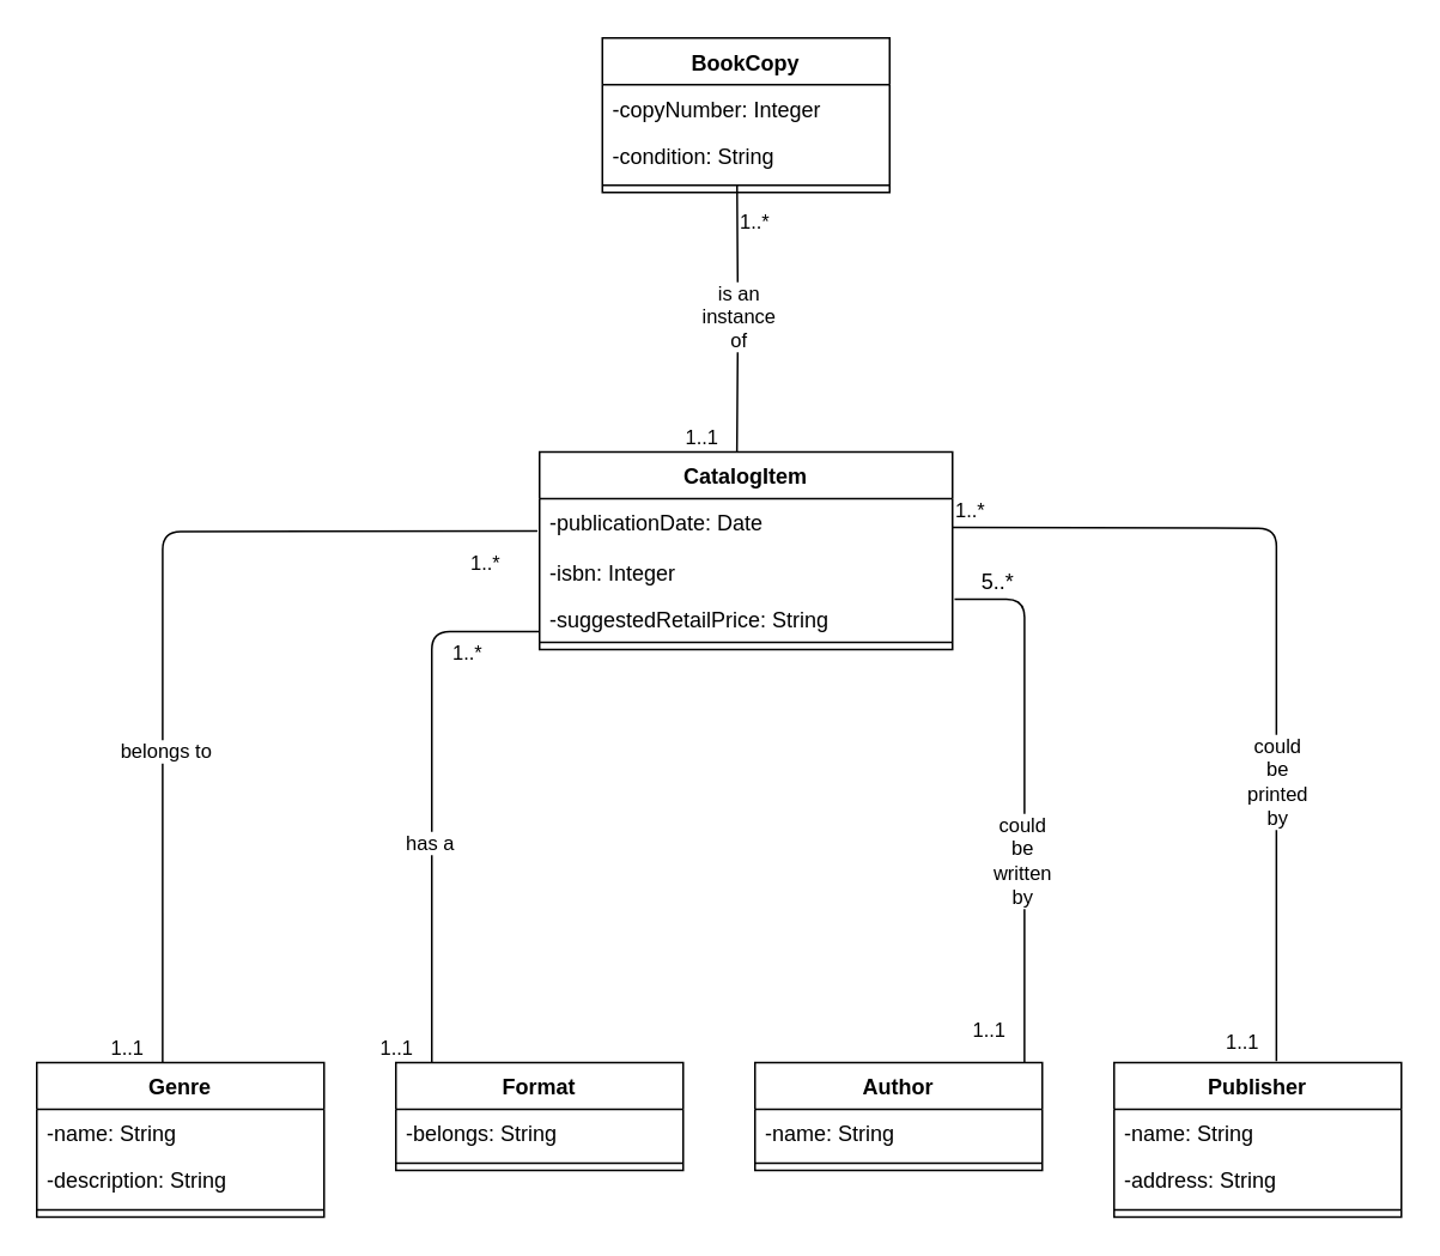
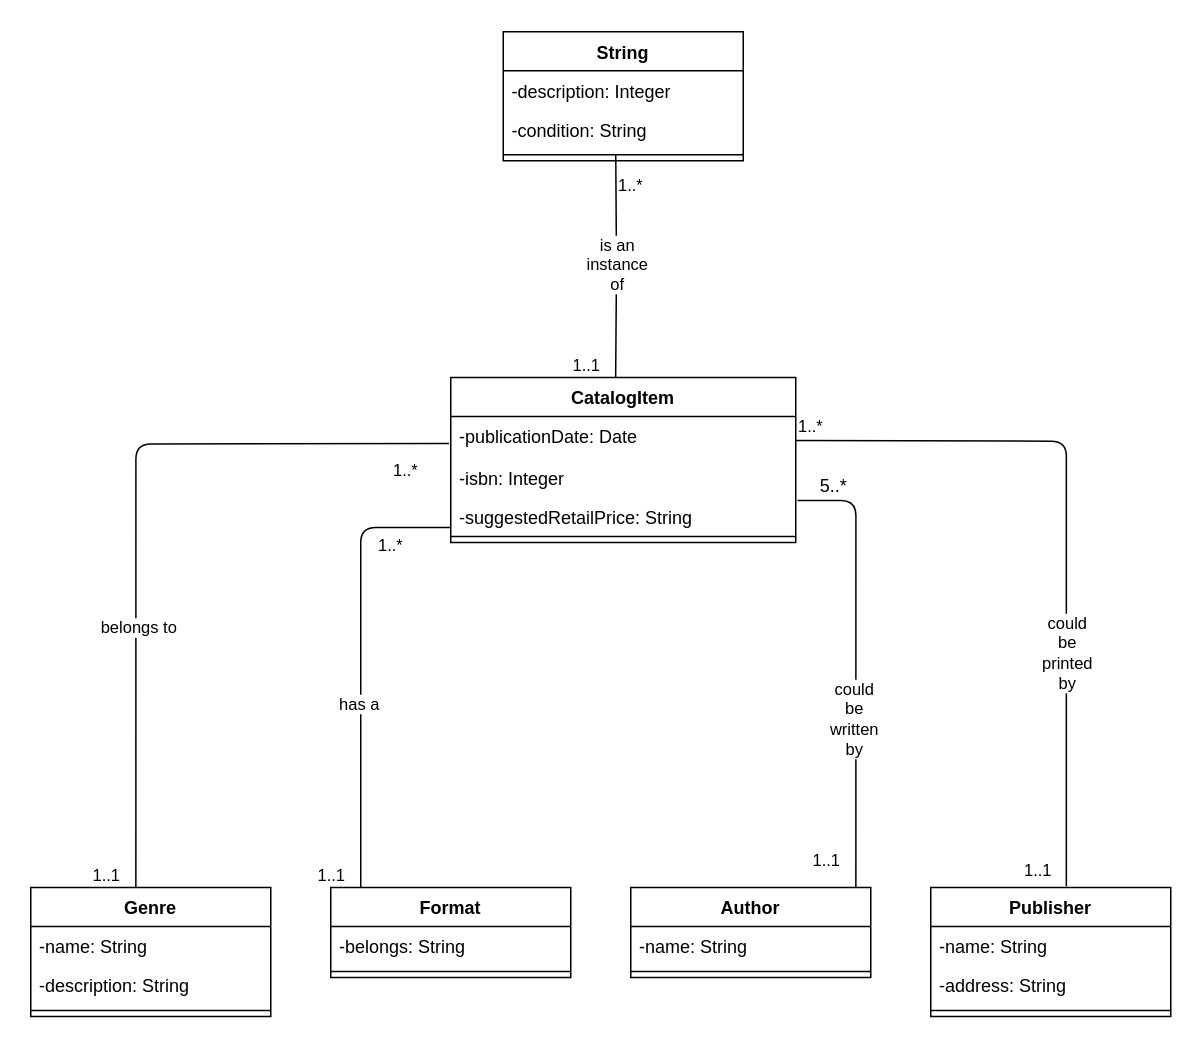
  <mxCell id="0" />
  <mxCell id="1" parent="0" />
  <mxCell id="2" value="CatalogItem" style="swimlane;fontStyle=1;align=center;verticalAlign=top;childLayout=stackLayout;horizontal=1;startSize=26;horizontalStack=0;resizeParent=1;resizeParentMax=0;resizeLast=0;collapsible=1;marginBottom=0;whiteSpace=wrap;html=1;" parent="1" vertex="1"><mxGeometry x="300" y="251" width="230" height="110" as="geometry" /></mxCell>
  <mxCell id="3" value="-publicationDate: Date" style="text;strokeColor=none;fillColor=none;align=left;verticalAlign=top;spacingLeft=4;spacingRight=4;overflow=hidden;rotatable=0;points=[[0,0.5],[1,0.5]];portConstraint=eastwest;whiteSpace=wrap;html=1;" vertex="1" parent="2"><mxGeometry y="26" width="230" height="28" as="geometry" /></mxCell>
  <mxCell id="4" value="-isbn: Integer" style="text;strokeColor=none;fillColor=none;align=left;verticalAlign=top;spacingLeft=4;spacingRight=4;overflow=hidden;rotatable=0;points=[[0,0.5],[1,0.5]];portConstraint=eastwest;whiteSpace=wrap;html=1;" vertex="1" parent="2"><mxGeometry y="54" width="230" height="26" as="geometry" /></mxCell>
  <mxCell id="5" value="" style="endArrow=none;html=1;edgeStyle=orthogonalEdgeStyle;rounded=1;curved=0;entryX=0.125;entryY=0;entryDx=0;entryDy=0;entryPerimeter=0;" edge="1" parent="2" target="41"><mxGeometry relative="1" as="geometry"><mxPoint y="100" as="sourcePoint" /><mxPoint x="-60" y="320" as="targetPoint" /><Array as="points"><mxPoint x="-60" y="100" /></Array></mxGeometry></mxCell>
  <mxCell id="6" value="1..*" style="edgeLabel;resizable=0;html=1;align=left;verticalAlign=bottom;" connectable="0" vertex="1" parent="5"><mxGeometry x="-1" relative="1" as="geometry"><mxPoint x="-50" y="20" as="offset" /></mxGeometry></mxCell>
  <mxCell id="7" value="1..1" style="edgeLabel;resizable=0;html=1;align=right;verticalAlign=bottom;" connectable="0" vertex="1" parent="5"><mxGeometry x="1" relative="1" as="geometry"><mxPoint x="-10" as="offset" /></mxGeometry></mxCell>
  <mxCell id="8" value="has a" style="edgeLabel;html=1;align=center;verticalAlign=middle;resizable=0;points=[];" vertex="1" connectable="0" parent="5"><mxGeometry x="0.177" y="-2" relative="1" as="geometry"><mxPoint as="offset" /></mxGeometry></mxCell>
  <mxCell id="9" value="-suggestedRetailPrice: String" style="text;strokeColor=none;fillColor=none;align=left;verticalAlign=top;spacingLeft=4;spacingRight=4;overflow=hidden;rotatable=0;points=[[0,0.5],[1,0.5]];portConstraint=eastwest;whiteSpace=wrap;html=1;" vertex="1" parent="2"><mxGeometry y="80" width="230" height="22" as="geometry" /></mxCell>
  <mxCell id="10" value="" style="line;strokeWidth=1;fillColor=none;align=left;verticalAlign=middle;spacingTop=-1;spacingLeft=3;spacingRight=3;rotatable=0;labelPosition=right;points=[];portConstraint=eastwest;strokeColor=inherit;" parent="2" vertex="1"><mxGeometry y="102" width="230" height="8" as="geometry" /></mxCell>
  <mxCell id="11" value="Publisher" style="swimlane;fontStyle=1;align=center;verticalAlign=top;childLayout=stackLayout;horizontal=1;startSize=26;horizontalStack=0;resizeParent=1;resizeParentMax=0;resizeLast=0;collapsible=1;marginBottom=0;whiteSpace=wrap;html=1;" vertex="1" parent="1"><mxGeometry x="620" y="591" width="160" height="86" as="geometry" /></mxCell>
  <mxCell id="12" value="-name: String" style="text;strokeColor=none;fillColor=none;align=left;verticalAlign=top;spacingLeft=4;spacingRight=4;overflow=hidden;rotatable=0;points=[[0,0.5],[1,0.5]];portConstraint=eastwest;whiteSpace=wrap;html=1;" vertex="1" parent="11"><mxGeometry y="26" width="160" height="26" as="geometry" /></mxCell>
  <mxCell id="13" value="-address: String" style="text;strokeColor=none;fillColor=none;align=left;verticalAlign=top;spacingLeft=4;spacingRight=4;overflow=hidden;rotatable=0;points=[[0,0.5],[1,0.5]];portConstraint=eastwest;whiteSpace=wrap;html=1;" vertex="1" parent="11"><mxGeometry y="52" width="160" height="26" as="geometry" /></mxCell>
  <mxCell id="14" value="" style="line;strokeWidth=1;fillColor=none;align=left;verticalAlign=middle;spacingTop=-1;spacingLeft=3;spacingRight=3;rotatable=0;labelPosition=right;points=[];portConstraint=eastwest;strokeColor=inherit;" vertex="1" parent="11"><mxGeometry y="78" width="160" height="8" as="geometry" /></mxCell>
  <mxCell id="15" value="" style="endArrow=none;html=1;edgeStyle=orthogonalEdgeStyle;rounded=1;curved=0;entryX=0.565;entryY=-0.01;entryDx=0;entryDy=0;entryPerimeter=0;" edge="1" parent="1" target="11"><mxGeometry relative="1" as="geometry"><mxPoint x="530" y="293" as="sourcePoint" /><mxPoint x="709" y="581" as="targetPoint" /></mxGeometry></mxCell>
  <mxCell id="16" value="1..*" style="edgeLabel;resizable=0;html=1;align=left;verticalAlign=bottom;" connectable="0" vertex="1" parent="15"><mxGeometry x="-1" relative="1" as="geometry"><mxPoint y="-1" as="offset" /></mxGeometry></mxCell>
  <mxCell id="17" value="1..1" style="edgeLabel;resizable=0;html=1;align=right;verticalAlign=bottom;" connectable="0" vertex="1" parent="15"><mxGeometry x="1" relative="1" as="geometry"><mxPoint x="-9" y="-2" as="offset" /></mxGeometry></mxCell>
  <mxCell id="18" value="could&lt;br&gt;be&lt;br&gt;printed&lt;br&gt;by" style="edgeLabel;html=1;align=center;verticalAlign=middle;resizable=0;points=[];" vertex="1" connectable="0" parent="15"><mxGeometry x="0.002" relative="1" as="geometry"><mxPoint y="82" as="offset" /></mxGeometry></mxCell>
  <mxCell id="19" value="Genre" style="swimlane;fontStyle=1;align=center;verticalAlign=top;childLayout=stackLayout;horizontal=1;startSize=26;horizontalStack=0;resizeParent=1;resizeParentMax=0;resizeLast=0;collapsible=1;marginBottom=0;whiteSpace=wrap;html=1;" vertex="1" parent="1"><mxGeometry x="20" y="591" width="160" height="86" as="geometry" /></mxCell>
  <mxCell id="20" value="-name: String" style="text;strokeColor=none;fillColor=none;align=left;verticalAlign=top;spacingLeft=4;spacingRight=4;overflow=hidden;rotatable=0;points=[[0,0.5],[1,0.5]];portConstraint=eastwest;whiteSpace=wrap;html=1;" vertex="1" parent="19"><mxGeometry y="26" width="160" height="26" as="geometry" /></mxCell>
  <mxCell id="21" value="-description: String" style="text;strokeColor=none;fillColor=none;align=left;verticalAlign=top;spacingLeft=4;spacingRight=4;overflow=hidden;rotatable=0;points=[[0,0.5],[1,0.5]];portConstraint=eastwest;whiteSpace=wrap;html=1;" vertex="1" parent="19"><mxGeometry y="52" width="160" height="26" as="geometry" /></mxCell>
  <mxCell id="22" value="" style="line;strokeWidth=1;fillColor=none;align=left;verticalAlign=middle;spacingTop=-1;spacingLeft=3;spacingRight=3;rotatable=0;labelPosition=right;points=[];portConstraint=eastwest;strokeColor=inherit;" vertex="1" parent="19"><mxGeometry y="78" width="160" height="8" as="geometry" /></mxCell>
  <mxCell id="23" value="" style="endArrow=none;html=1;edgeStyle=orthogonalEdgeStyle;rounded=1;exitX=-0.006;exitY=0.69;exitDx=0;exitDy=0;exitPerimeter=0;entryX=0.438;entryY=0;entryDx=0;entryDy=0;entryPerimeter=0;curved=0;" edge="1" parent="1" target="19"><mxGeometry relative="1" as="geometry"><mxPoint x="298.8" y="294.94" as="sourcePoint" /><mxPoint x="120" y="293.66" as="targetPoint" /></mxGeometry></mxCell>
  <mxCell id="24" value="1..*" style="edgeLabel;resizable=0;html=1;align=left;verticalAlign=bottom;" connectable="0" vertex="1" parent="23"><mxGeometry x="-1" relative="1" as="geometry"><mxPoint x="-39" y="26" as="offset" /></mxGeometry></mxCell>
  <mxCell id="25" value="1..1" style="edgeLabel;resizable=0;html=1;align=right;verticalAlign=bottom;" connectable="0" vertex="1" parent="23"><mxGeometry x="1" relative="1" as="geometry"><mxPoint x="-10" as="offset" /></mxGeometry></mxCell>
  <mxCell id="26" value="belongs to" style="edgeLabel;html=1;align=center;verticalAlign=middle;resizable=0;points=[];" vertex="1" connectable="0" parent="23"><mxGeometry x="0.068" y="1" relative="1" as="geometry"><mxPoint y="62" as="offset" /></mxGeometry></mxCell>
- <mxCell id="27" value="BookCopy" style="swimlane;fontStyle=1;align=center;verticalAlign=top;childLayout=stackLayout;horizontal=1;startSize=26;horizontalStack=0;resizeParent=1;resizeParentMax=0;resizeLast=0;collapsible=1;marginBottom=0;whiteSpace=wrap;html=1;" vertex="1" parent="1"><mxGeometry x="335" y="20.53" width="160" height="86" as="geometry" /></mxCell>
- <mxCell id="28" value="-copyNumber: Integer" style="text;strokeColor=none;fillColor=none;align=left;verticalAlign=top;spacingLeft=4;spacingRight=4;overflow=hidden;rotatable=0;points=[[0,0.5],[1,0.5]];portConstraint=eastwest;whiteSpace=wrap;html=1;" vertex="1" parent="27"><mxGeometry y="26" width="160" height="26" as="geometry" /></mxCell>
+ <mxCell id="27" value="String" style="swimlane;fontStyle=1;align=center;verticalAlign=top;childLayout=stackLayout;horizontal=1;startSize=26;horizontalStack=0;resizeParent=1;resizeParentMax=0;resizeLast=0;collapsible=1;marginBottom=0;whiteSpace=wrap;html=1;" vertex="1" parent="1"><mxGeometry x="335" y="20.53" width="160" height="86" as="geometry" /></mxCell>
+ <mxCell id="28" value="-description: Integer" style="text;strokeColor=none;fillColor=none;align=left;verticalAlign=top;spacingLeft=4;spacingRight=4;overflow=hidden;rotatable=0;points=[[0,0.5],[1,0.5]];portConstraint=eastwest;whiteSpace=wrap;html=1;" vertex="1" parent="27"><mxGeometry y="26" width="160" height="26" as="geometry" /></mxCell>
  <mxCell id="29" value="-condition: String" style="text;strokeColor=none;fillColor=none;align=left;verticalAlign=top;spacingLeft=4;spacingRight=4;overflow=hidden;rotatable=0;points=[[0,0.5],[1,0.5]];portConstraint=eastwest;whiteSpace=wrap;html=1;" vertex="1" parent="27"><mxGeometry y="52" width="160" height="26" as="geometry" /></mxCell>
  <mxCell id="30" value="" style="line;strokeWidth=1;fillColor=none;align=left;verticalAlign=middle;spacingTop=-1;spacingLeft=3;spacingRight=3;rotatable=0;labelPosition=right;points=[];portConstraint=eastwest;strokeColor=inherit;" vertex="1" parent="27"><mxGeometry y="78" width="160" height="8" as="geometry" /></mxCell>
  <mxCell id="31" value="" style="endArrow=none;html=1;edgeStyle=orthogonalEdgeStyle;rounded=0;entryX=0.478;entryY=0;entryDx=0;entryDy=0;entryPerimeter=0;" edge="1" parent="27" target="2"><mxGeometry relative="1" as="geometry"><mxPoint x="75" y="81.71" as="sourcePoint" /><mxPoint x="235" y="81.71" as="targetPoint" /></mxGeometry></mxCell>
  <mxCell id="32" value="1..*" style="edgeLabel;resizable=0;html=1;align=left;verticalAlign=bottom;" connectable="0" vertex="1" parent="31"><mxGeometry x="-1" relative="1" as="geometry"><mxPoint y="29" as="offset" /></mxGeometry></mxCell>
  <mxCell id="33" value="1..1" style="edgeLabel;resizable=0;html=1;align=right;verticalAlign=bottom;" connectable="0" vertex="1" parent="31"><mxGeometry x="1" relative="1" as="geometry"><mxPoint x="-10" as="offset" /></mxGeometry></mxCell>
  <mxCell id="34" value="is an&lt;br&gt;instance&lt;br&gt;of" style="edgeLabel;html=1;align=center;verticalAlign=middle;resizable=0;points=[];" vertex="1" connectable="0" parent="31"><mxGeometry x="0.003" y="1" relative="1" as="geometry"><mxPoint y="-1" as="offset" /></mxGeometry></mxCell>
  <mxCell id="35" value="Author" style="swimlane;fontStyle=1;align=center;verticalAlign=top;childLayout=stackLayout;horizontal=1;startSize=26;horizontalStack=0;resizeParent=1;resizeParentMax=0;resizeLast=0;collapsible=1;marginBottom=0;whiteSpace=wrap;html=1;" vertex="1" parent="1"><mxGeometry x="420" y="591" width="160" height="60" as="geometry" /></mxCell>
  <mxCell id="36" value="-name: String" style="text;strokeColor=none;fillColor=none;align=left;verticalAlign=top;spacingLeft=4;spacingRight=4;overflow=hidden;rotatable=0;points=[[0,0.5],[1,0.5]];portConstraint=eastwest;whiteSpace=wrap;html=1;" vertex="1" parent="35"><mxGeometry y="26" width="160" height="26" as="geometry" /></mxCell>
  <mxCell id="37" value="" style="line;strokeWidth=1;fillColor=none;align=left;verticalAlign=middle;spacingTop=-1;spacingLeft=3;spacingRight=3;rotatable=0;labelPosition=right;points=[];portConstraint=eastwest;strokeColor=inherit;" vertex="1" parent="35"><mxGeometry y="52" width="160" height="8" as="geometry" /></mxCell>
  <mxCell id="38" value="" style="endArrow=none;html=1;edgeStyle=orthogonalEdgeStyle;rounded=1;entryX=0.938;entryY=0;entryDx=0;entryDy=0;entryPerimeter=0;curved=0;exitX=1.005;exitY=0.091;exitDx=0;exitDy=0;exitPerimeter=0;" edge="1" parent="1"><mxGeometry relative="1" as="geometry"><mxPoint x="531.15" y="333.002" as="sourcePoint" /><mxPoint x="570.08" y="591" as="targetPoint" /><Array as="points"><mxPoint x="570" y="333" /></Array></mxGeometry></mxCell>
  <mxCell id="39" value="1..1" style="edgeLabel;resizable=0;html=1;align=right;verticalAlign=bottom;" connectable="0" vertex="1" parent="38"><mxGeometry x="1" relative="1" as="geometry"><mxPoint x="-10" y="-10" as="offset" /></mxGeometry></mxCell>
  <mxCell id="40" value="could&lt;br&gt;be&lt;br&gt;written&lt;br&gt;by" style="edgeLabel;html=1;align=center;verticalAlign=middle;resizable=0;points=[];" vertex="1" connectable="0" parent="38"><mxGeometry x="0.238" y="-2" relative="1" as="geometry"><mxPoint as="offset" /></mxGeometry></mxCell>
  <mxCell id="41" value="Format" style="swimlane;fontStyle=1;align=center;verticalAlign=top;childLayout=stackLayout;horizontal=1;startSize=26;horizontalStack=0;resizeParent=1;resizeParentMax=0;resizeLast=0;collapsible=1;marginBottom=0;whiteSpace=wrap;html=1;" vertex="1" parent="1"><mxGeometry x="220" y="591" width="160" height="60" as="geometry" /></mxCell>
  <mxCell id="42" value="-belongs: String" style="text;strokeColor=none;fillColor=none;align=left;verticalAlign=top;spacingLeft=4;spacingRight=4;overflow=hidden;rotatable=0;points=[[0,0.5],[1,0.5]];portConstraint=eastwest;whiteSpace=wrap;html=1;" vertex="1" parent="41"><mxGeometry y="26" width="160" height="26" as="geometry" /></mxCell>
  <mxCell id="43" value="" style="line;strokeWidth=1;fillColor=none;align=left;verticalAlign=middle;spacingTop=-1;spacingLeft=3;spacingRight=3;rotatable=0;labelPosition=right;points=[];portConstraint=eastwest;strokeColor=inherit;" vertex="1" parent="41"><mxGeometry y="52" width="160" height="8" as="geometry" /></mxCell>
  <mxCell id="44" value="5..*" style="text;html=1;align=center;verticalAlign=middle;resizable=0;points=[];autosize=1;strokeColor=none;fillColor=none;" vertex="1" parent="1"><mxGeometry x="530" y="309" width="50" height="30" as="geometry" /></mxCell>
